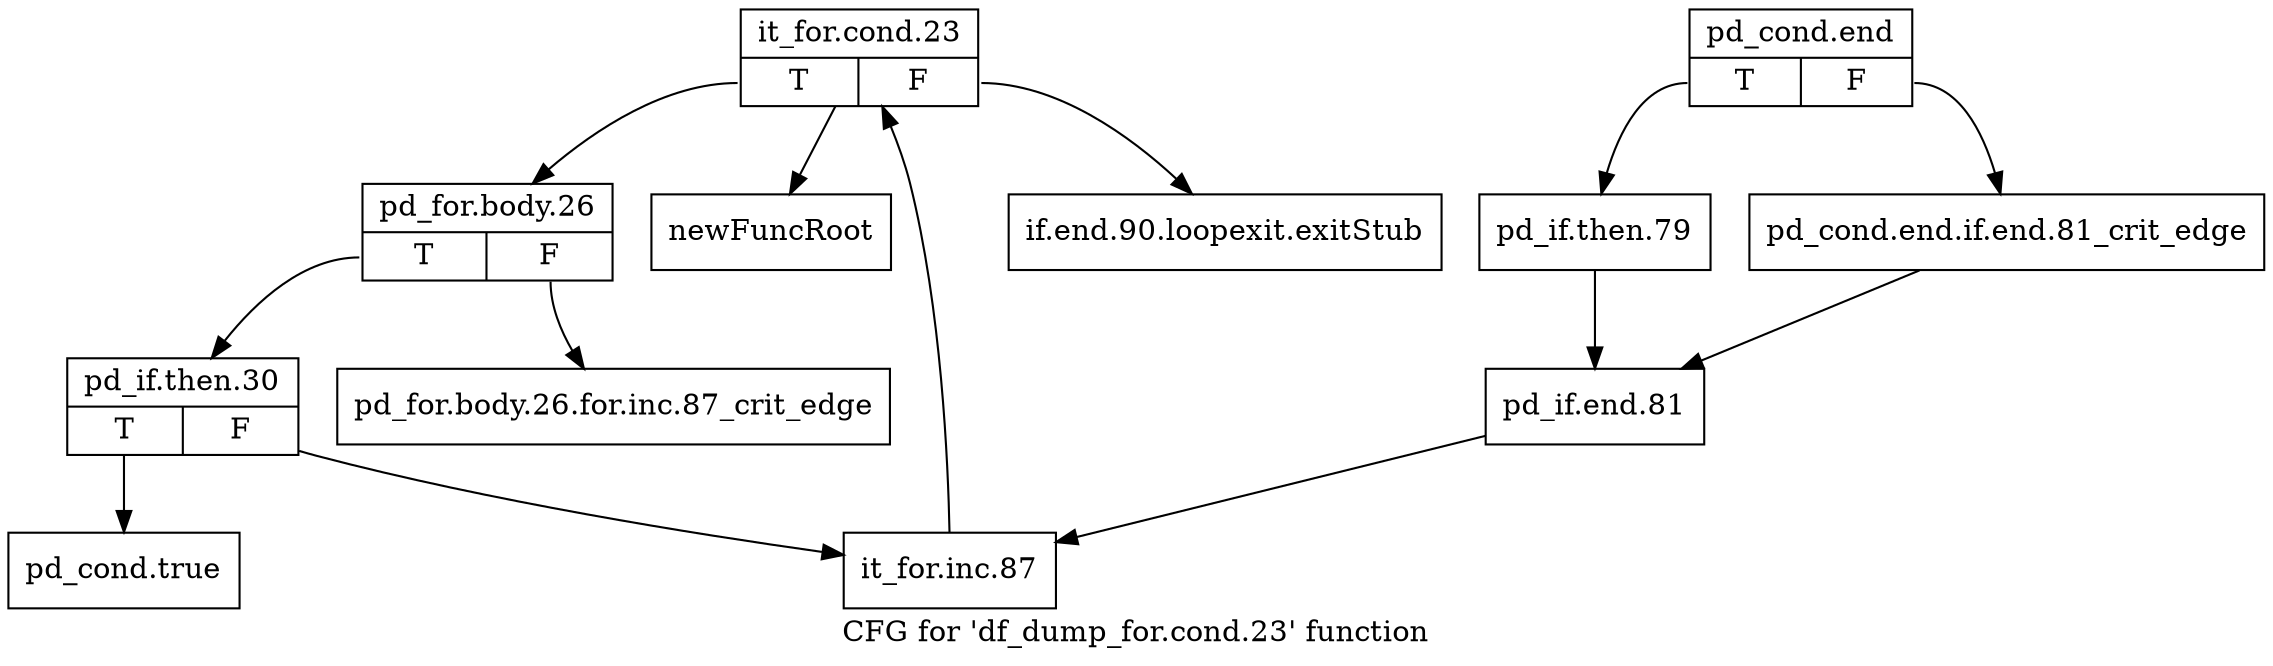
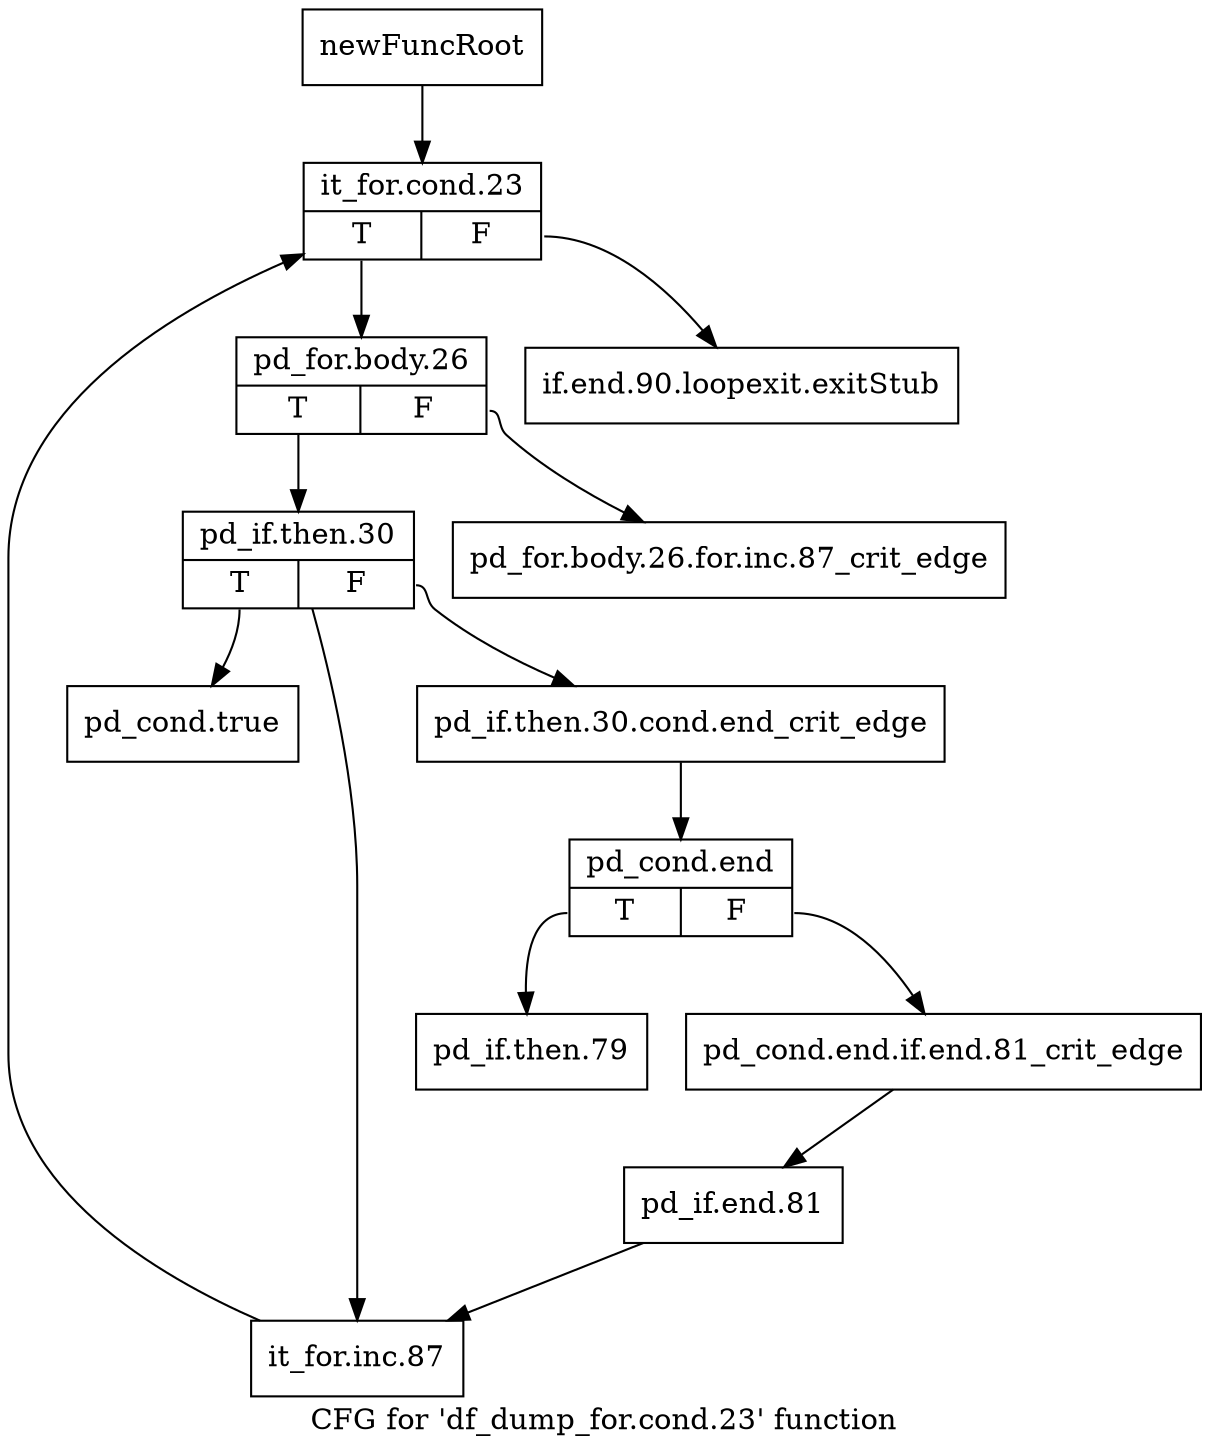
  digraph {
    label="CFG for 'df_dump_for.cond.23' function"
    node [shape=record]
    n1 [label="{newFuncRoot}"]
    n2 [label="{it_for.cond.23|{<s0>T|<s1>F}}"]
    n3 [label="{if.end.90.loopexit.exitStub}"]
    n4 [label="{pd_for.body.26|{<s0>T|<s1>F}}"]
    n5 [label="{pd_if.then.30|{<s0>T|<s1>F}}"]
    n6 [label="{pd_for.body.26.for.inc.87_crit_edge}"]
    n7 [label="{pd_cond.true}"]
+   n8 [label="{pd_if.then.30.cond.end_crit_edge}"]
    n9 [label="{it_for.inc.87}"]
    n10 [label="{pd_cond.end|{<s0>T|<s1>F}}"]
    n11 [label="{pd_if.then.79}"]
    n12 [label="{pd_cond.end.if.end.81_crit_edge}"]
    n13 [label="{pd_if.end.81}"]
-   n2 -> n1
+   n1 -> n2
    n2 -> n3 [tailport=s1]
    n2 -> n4 [tailport=s0]
    n4 -> n5 [tailport=s0]
    n4 -> n6 [tailport=s1]
    n5 -> n7 [tailport=s0]
+   n5 -> n8 [tailport=s1]
    n5 -> n9
+   n8 -> n10
    n9 -> n2
    n10 -> n11 [tailport=s0]
    n10 -> n12 [tailport=s1]
-   n11 -> n13
    n12 -> n13
    n13 -> n9
  }
